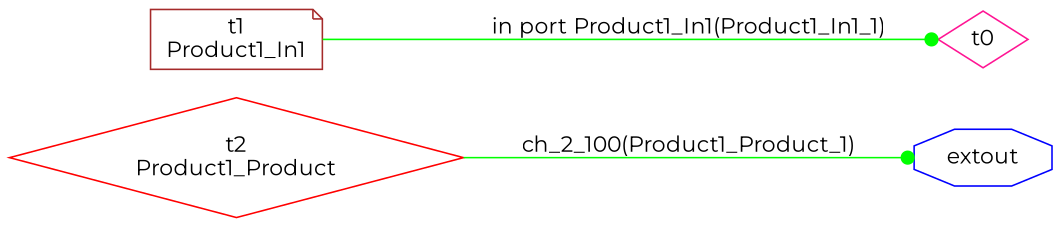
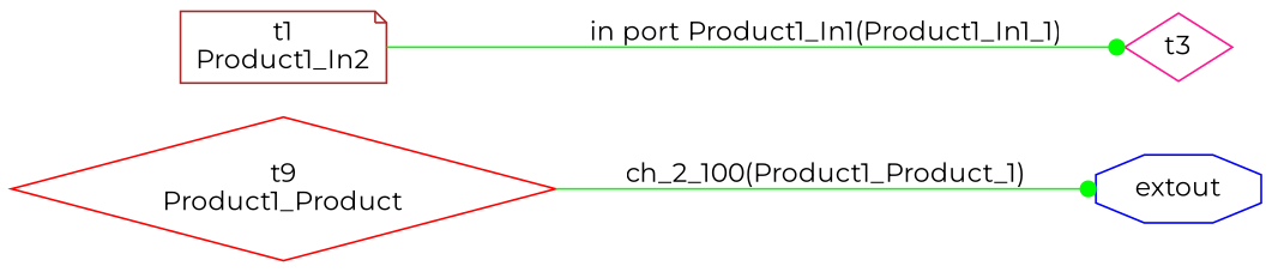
  digraph {
    fontname=Montserrat
    rankdir=LR
    node [fontname=Montserrat shape=diamond]
    edge [arrowhead=dot color=green fontname=Montserrat]
-   n1 [color=red label="t2\nProduct1_Product"]
+   n1 [color=red label="t9\nProduct1_Product"]
    n2 [color=blue label=extout shape=octagon]
-   t0 [color=deeppink]
-   n4 [color=brown label="t1\nProduct1_In1" shape=note]
+   t0 [color=deeppink label=t3]
+   n4 [color=brown label="t1\nProduct1_In2" shape=note]
    n1 -> n2 [label="ch_2_100(Product1_Product_1)"]
    n4 -> t0 [label="in port Product1_In1(Product1_In1_1)"]
  }
